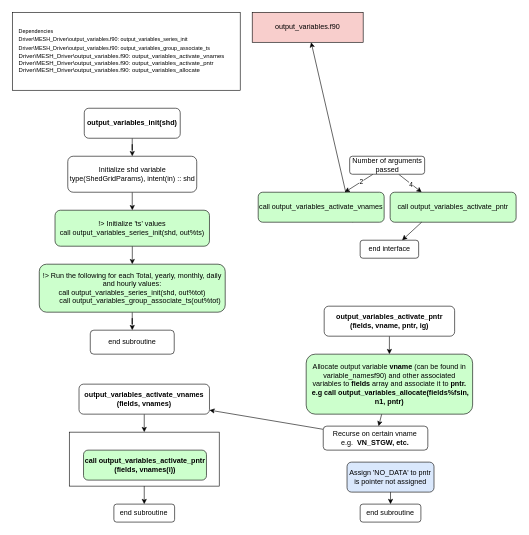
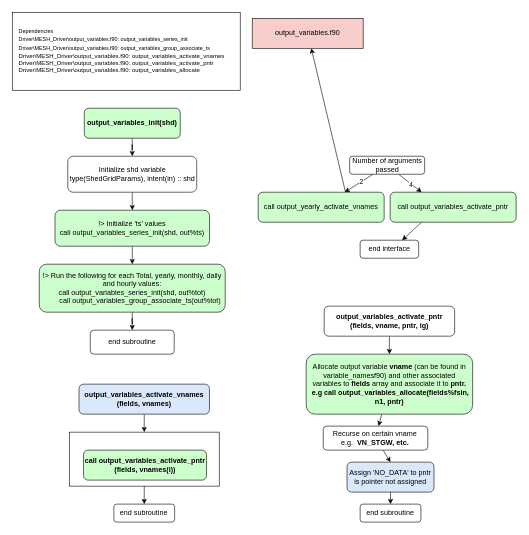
  <mxCell id="0" />
  <mxCell id="1" parent="0" />
- <mxCell id="2" value="output_variables.f90" style="rounded=0;whiteSpace=wrap;html=1;fillColor=#F8CECC;" parent="1" vertex="1"><mxGeometry x="420" width="185" height="50" as="geometry" y="20" /></mxCell>
+ <mxCell id="2" value="output_variables.f90" style="rounded=0;whiteSpace=wrap;html=1;fillColor=#F8CECC;" parent="1" vertex="1"><mxGeometry x="420" y="30" width="185" height="50" as="geometry" /></mxCell>
  <mxCell id="3" value="" style="edgeStyle=orthogonalEdgeStyle;rounded=0;orthogonalLoop=1;jettySize=auto;html=1;" parent="1" source="4" target="9" edge="1"><mxGeometry relative="1" as="geometry" /></mxCell>
- <mxCell id="4" value="&lt;b&gt;output_variables_init(shd)&lt;/b&gt;" style="rounded=1;whiteSpace=wrap;html=1;" parent="1" vertex="1"><mxGeometry x="140" y="180" width="160" height="50" as="geometry" /></mxCell>
+ <mxCell id="4" value="&lt;b&gt;output_variables_init(shd)&lt;/b&gt;" style="rounded=1;whiteSpace=wrap;html=1;fillColor=#ccffcc;" parent="1" vertex="1"><mxGeometry x="140" y="180" width="160" height="50" as="geometry" /></mxCell>
  <mxCell id="5" value="" style="group" parent="1" vertex="1" connectable="0"><mxGeometry width="380" height="130" as="geometry" x="20" y="20" /></mxCell>
  <mxCell id="6" value="" style="rounded=0;whiteSpace=wrap;html=1;" parent="5" vertex="1"><mxGeometry width="380" height="130" as="geometry" /></mxCell>
  <mxCell id="7" value="&lt;font style=&quot;font-size: 9px;&quot;&gt;Dependencies&lt;/font&gt;&lt;div&gt;&lt;div&gt;&lt;font style=&quot;font-size: 9px;&quot;&gt;Driver\MESH_Driver\output_variables.f90: output_variables_series_init&lt;/font&gt;&lt;/div&gt;&lt;div&gt;&lt;font style=&quot;font-size: 9px;&quot;&gt;Driver\MESH_Driver\output_variables.f90: output_variables_group_associate_ts&lt;/font&gt;&lt;/div&gt;&lt;/div&gt;&lt;div&gt;&lt;font size=&quot;1&quot; style=&quot;&quot;&gt;&lt;div style=&quot;&quot;&gt;Driver\MESH_Driver\output_variables.f90: output_variables_activate_vnames&lt;/div&gt;&lt;div style=&quot;&quot;&gt;Driver\MESH_Driver\output_variables.f90: output_variables_activate_pntr&lt;/div&gt;&lt;div style=&quot;&quot;&gt;Driver\MESH_Driver\output_variables.f90: output_variables_allocate&lt;/div&gt;&lt;/font&gt;&lt;/div&gt;" style="text;html=1;align=left;verticalAlign=middle;whiteSpace=wrap;rounded=0;" parent="5" vertex="1"><mxGeometry x="8.769" width="361.731" height="126.486" as="geometry" /></mxCell>
  <mxCell id="8" value="" style="edgeStyle=orthogonalEdgeStyle;rounded=0;orthogonalLoop=1;jettySize=auto;html=1;" parent="1" source="9" target="11" edge="1"><mxGeometry relative="1" as="geometry" /></mxCell>
  <mxCell id="9" value="Initialize shd variable&lt;div&gt;type(ShedGridParams), intent(in) :: shd&lt;br&gt;&lt;/div&gt;" style="whiteSpace=wrap;html=1;rounded=1;" parent="1" vertex="1"><mxGeometry x="112.5" y="260" width="215" height="60" as="geometry" /></mxCell>
  <mxCell id="10" value="" style="edgeStyle=orthogonalEdgeStyle;rounded=0;orthogonalLoop=1;jettySize=auto;html=1;" parent="1" source="11" target="13" edge="1"><mxGeometry relative="1" as="geometry" /></mxCell>
  <mxCell id="11" value="&lt;div&gt;&lt;span style=&quot;background-color: initial;&quot;&gt;!&amp;gt; Initialize 'ts' values&lt;/span&gt;&lt;/div&gt;&lt;div&gt;&lt;span style=&quot;background-color: initial;&quot;&gt;call output_variables_series_init(shd, out%ts)&lt;/span&gt;&lt;br&gt;&lt;/div&gt;" style="whiteSpace=wrap;html=1;rounded=1;fillColor=#CCFFCC;" parent="1" vertex="1"><mxGeometry x="91.25" y="350" width="257.5" height="60" as="geometry" /></mxCell>
  <mxCell id="12" value="" style="edgeStyle=orthogonalEdgeStyle;rounded=0;orthogonalLoop=1;jettySize=auto;html=1;" parent="1" source="13" target="14" edge="1"><mxGeometry relative="1" as="geometry" /></mxCell>
  <mxCell id="13" value="&lt;div&gt;!&amp;gt; Run the following for each Total, yearly, monthly, daily and hourly values:&lt;/div&gt;&lt;div&gt;call output_variables_series_init(shd, out%tot)&lt;/div&gt;&lt;div&gt;&amp;nbsp; &amp;nbsp; &amp;nbsp; &amp;nbsp; call output_variables_group_associate_ts(out%tot)&lt;/div&gt;" style="whiteSpace=wrap;html=1;rounded=1;fillColor=#CCFFCC;" parent="1" vertex="1"><mxGeometry x="65" y="440" width="310" height="80" as="geometry" /></mxCell>
  <mxCell id="14" value="end subroutine" style="whiteSpace=wrap;html=1;rounded=1;" parent="1" vertex="1"><mxGeometry x="150" y="550" width="140" height="40" as="geometry" /></mxCell>
  <mxCell id="15" value="" style="rounded=0;orthogonalLoop=1;jettySize=auto;html=1;" edge="1" parent="1" source="19" target="21"><mxGeometry relative="1" as="geometry" /></mxCell>
  <mxCell id="16" value="2" style="edgeLabel;html=1;align=center;verticalAlign=middle;resizable=0;points=[];" vertex="1" connectable="0" parent="15"><mxGeometry x="-0.175" y="-1" relative="1" as="geometry"><mxPoint as="offset" /></mxGeometry></mxCell>
  <mxCell id="17" style="rounded=0;orthogonalLoop=1;jettySize=auto;html=1;entryX=0.25;entryY=0;entryDx=0;entryDy=0;" edge="1" parent="1" source="19" target="22"><mxGeometry relative="1" as="geometry" /></mxCell>
  <mxCell id="18" value="4" style="edgeLabel;html=1;align=center;verticalAlign=middle;resizable=0;points=[];" vertex="1" connectable="0" parent="17"><mxGeometry x="0.072" y="-1" relative="1" as="geometry"><mxPoint as="offset" /></mxGeometry></mxCell>
  <mxCell id="19" value="Number of arguments passed" style="whiteSpace=wrap;html=1;rounded=1;" vertex="1" parent="1"><mxGeometry x="582.5" y="260" width="125" height="30" as="geometry" /></mxCell>
  <mxCell id="20" style="rounded=0;orthogonalLoop=1;jettySize=auto;html=1;exitX=0.75;exitY=1;exitDx=0;exitDy=0;" edge="1" parent="1" source="21" target="2"><mxGeometry relative="1" as="geometry" /></mxCell>
- <mxCell id="21" value="call output_variables_activate_vnames" style="whiteSpace=wrap;html=1;rounded=1;fillColor=#CCFFCC;" vertex="1" parent="1"><mxGeometry x="430" y="320" width="210" height="50" as="geometry" /></mxCell>
+ <mxCell id="21" value="call output_yearly_activate_vnames" style="whiteSpace=wrap;html=1;rounded=1;fillColor=#CCFFCC;" vertex="1" parent="1"><mxGeometry x="430" y="320" width="210" height="50" as="geometry" /></mxCell>
  <mxCell id="22" value="call output_variables_activate_pntr" style="whiteSpace=wrap;html=1;rounded=1;fillColor=#CCFFCC;" vertex="1" parent="1"><mxGeometry x="650" y="320" width="210" height="50" as="geometry" /></mxCell>
  <mxCell id="23" value="end interface" style="whiteSpace=wrap;html=1;rounded=1;" vertex="1" parent="1"><mxGeometry x="600" y="400" width="97.5" height="30" as="geometry" /></mxCell>
  <mxCell id="24" style="edgeStyle=none;rounded=0;orthogonalLoop=1;jettySize=auto;html=1;exitX=0.25;exitY=1;exitDx=0;exitDy=0;" edge="1" parent="1" source="22"><mxGeometry relative="1" as="geometry"><mxPoint x="670" y="400" as="targetPoint" /></mxGeometry></mxCell>
  <mxCell id="25" style="edgeStyle=none;rounded=0;orthogonalLoop=1;jettySize=auto;html=1;entryX=0.5;entryY=0;entryDx=0;entryDy=0;" edge="1" parent="1" source="26" target="28"><mxGeometry relative="1" as="geometry" /></mxCell>
- <mxCell id="26" value="&lt;b&gt;output_variables_activate_vnames (fields, vnames)&lt;/b&gt;" style="whiteSpace=wrap;html=1;rounded=1;fillColor=#FFFFFF;" vertex="1" parent="1"><mxGeometry x="131.25" y="640" width="217.5" height="50" as="geometry" /></mxCell>
+ <mxCell id="26" value="&lt;b&gt;output_variables_activate_vnames (fields, vnames)&lt;/b&gt;" style="whiteSpace=wrap;html=1;rounded=1;fillColor=#dae8fc;" vertex="1" parent="1"><mxGeometry x="131.25" y="640" width="217.5" height="50" as="geometry" /></mxCell>
  <mxCell id="27" value="" style="group" vertex="1" connectable="0" parent="1"><mxGeometry x="115" y="720" width="250" height="90" as="geometry" /></mxCell>
  <mxCell id="28" value="" style="rounded=0;whiteSpace=wrap;html=1;" vertex="1" parent="27"><mxGeometry width="250" height="90" as="geometry" /></mxCell>
  <mxCell id="29" value="&lt;b&gt;call output_variables_activate_pntr (fields, vnames(i))&lt;/b&gt;" style="whiteSpace=wrap;html=1;rounded=1;fillColor=#CCFFCC;" vertex="1" parent="27"><mxGeometry x="23.75" y="30" width="205" height="50" as="geometry" /></mxCell>
  <mxCell id="30" value="end subroutine" style="whiteSpace=wrap;html=1;rounded=1;fillColor=#FFFFFF;" vertex="1" parent="1"><mxGeometry x="189.38" y="840" width="101.25" height="30" as="geometry" /></mxCell>
  <mxCell id="31" value="" style="edgeStyle=none;rounded=0;orthogonalLoop=1;jettySize=auto;html=1;exitX=0.5;exitY=1;exitDx=0;exitDy=0;" edge="1" parent="1" source="28" target="30"><mxGeometry relative="1" as="geometry"><mxPoint x="241" y="820" as="sourcePoint" /></mxGeometry></mxCell>
  <mxCell id="32" style="edgeStyle=none;rounded=0;orthogonalLoop=1;jettySize=auto;html=1;" edge="1" source="33" target="37" parent="1"><mxGeometry relative="1" as="geometry"><mxPoint x="648.75" y="590" as="targetPoint" /></mxGeometry></mxCell>
  <mxCell id="33" value="&lt;b&gt;output_variables_activate_pntr (fields, vname, pntr, ig)&lt;/b&gt;" style="whiteSpace=wrap;html=1;rounded=1;fillColor=#FFFFFF;" vertex="1" parent="1"><mxGeometry x="540" y="510" width="217.5" height="50" as="geometry" /></mxCell>
  <mxCell id="34" value="end subroutine" style="whiteSpace=wrap;html=1;rounded=1;fillColor=#FFFFFF;" vertex="1" parent="1"><mxGeometry x="600" y="840" width="101.25" height="30" as="geometry" /></mxCell>
  <mxCell id="35" value="" style="edgeStyle=none;rounded=0;orthogonalLoop=1;jettySize=auto;html=1;exitX=0.5;exitY=1;exitDx=0;exitDy=0;" edge="1" source="38" target="34" parent="1"><mxGeometry relative="1" as="geometry"><mxPoint x="645" y="830" as="sourcePoint" /></mxGeometry></mxCell>
  <mxCell id="36" style="edgeStyle=none;rounded=0;orthogonalLoop=1;jettySize=auto;html=1;" edge="1" parent="1" source="37" target="40"><mxGeometry relative="1" as="geometry" /></mxCell>
  <mxCell id="37" value="Allocate output variable &lt;b&gt;vname &lt;/b&gt;(can be found in variable_namesf90)&amp;nbsp;and other associated variables&amp;nbsp;to&lt;b&gt;&amp;nbsp;fields &lt;/b&gt;array and associate it to &lt;b&gt;pntr.&lt;/b&gt;&lt;br&gt;&lt;b&gt;&amp;nbsp;e.g call output_variables_allocate(fields%fsin, n1, pntr)&lt;/b&gt;" style="whiteSpace=wrap;html=1;rounded=1;fillColor=#CCFFCC;" vertex="1" parent="1"><mxGeometry x="510" y="590" width="277.5" height="100" as="geometry" /></mxCell>
  <mxCell id="38" value="Assign 'NO_DATA' to pntr is pointer not assigned" style="whiteSpace=wrap;html=1;rounded=1;fillColor=#dae8fc;" vertex="1" parent="1"><mxGeometry x="578.12" y="770" width="145.01" height="50" as="geometry" /></mxCell>
- <mxCell id="39" style="edgeStyle=none;rounded=0;orthogonalLoop=1;jettySize=auto;html=1;" edge="1" parent="1" source="40" target="26"><mxGeometry relative="1" as="geometry" /></mxCell>
+ <mxCell id="39" style="edgeStyle=none;rounded=0;orthogonalLoop=1;jettySize=auto;html=1;entryX=0.5;entryY=0;entryDx=0;entryDy=0;" edge="1" parent="1" source="40" target="38"><mxGeometry relative="1" as="geometry" /></mxCell>
  <mxCell id="40" value="Recurse on certain vname e.g.&amp;nbsp;&amp;nbsp;&lt;b&gt;VN_STGW, etc.&lt;/b&gt;" style="whiteSpace=wrap;html=1;rounded=1;" vertex="1" parent="1"><mxGeometry x="538.44" y="710" width="174.37" height="40" as="geometry" /></mxCell>
